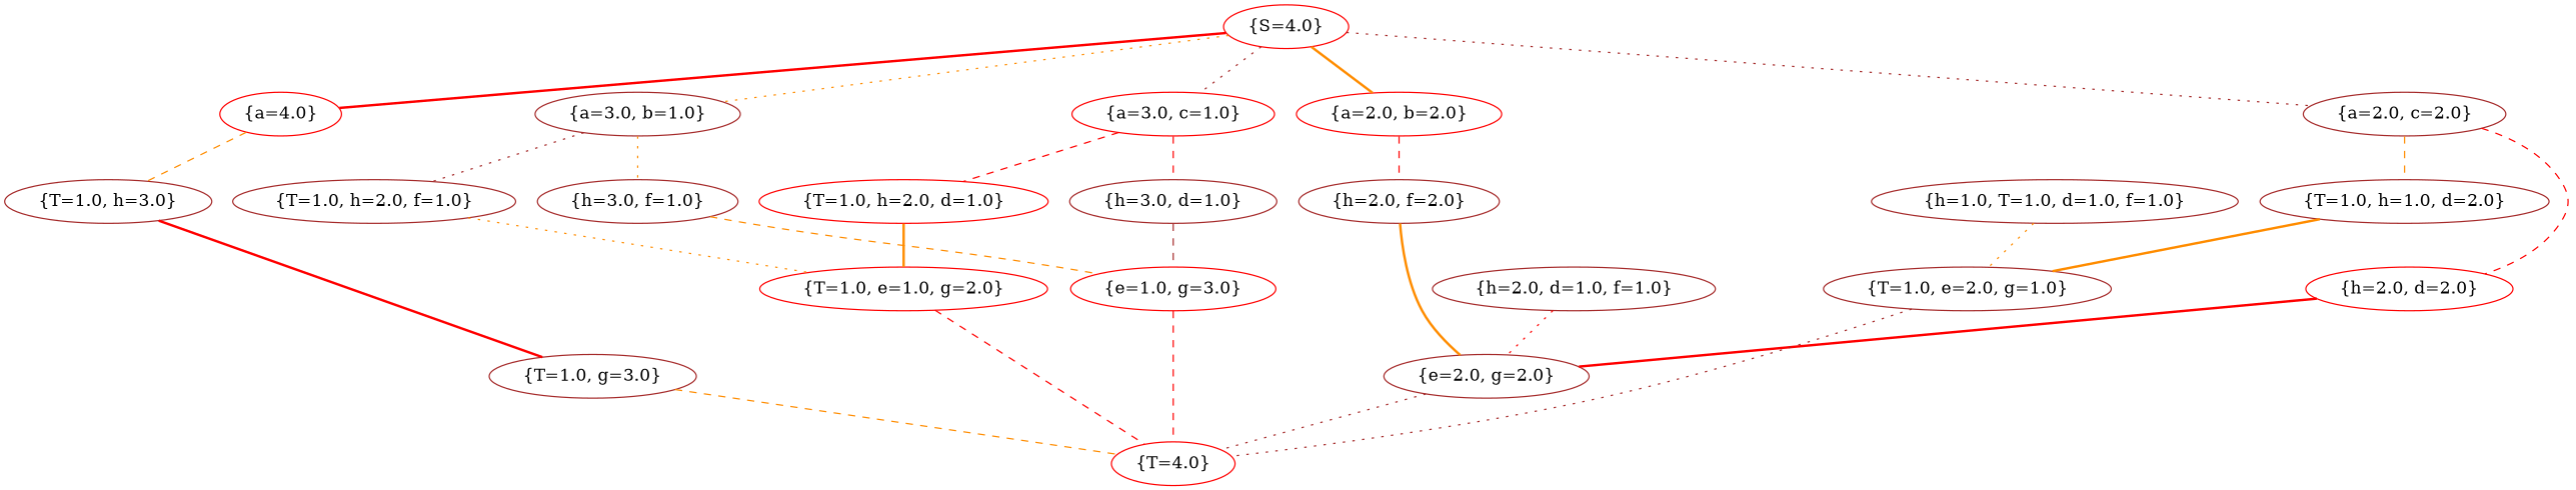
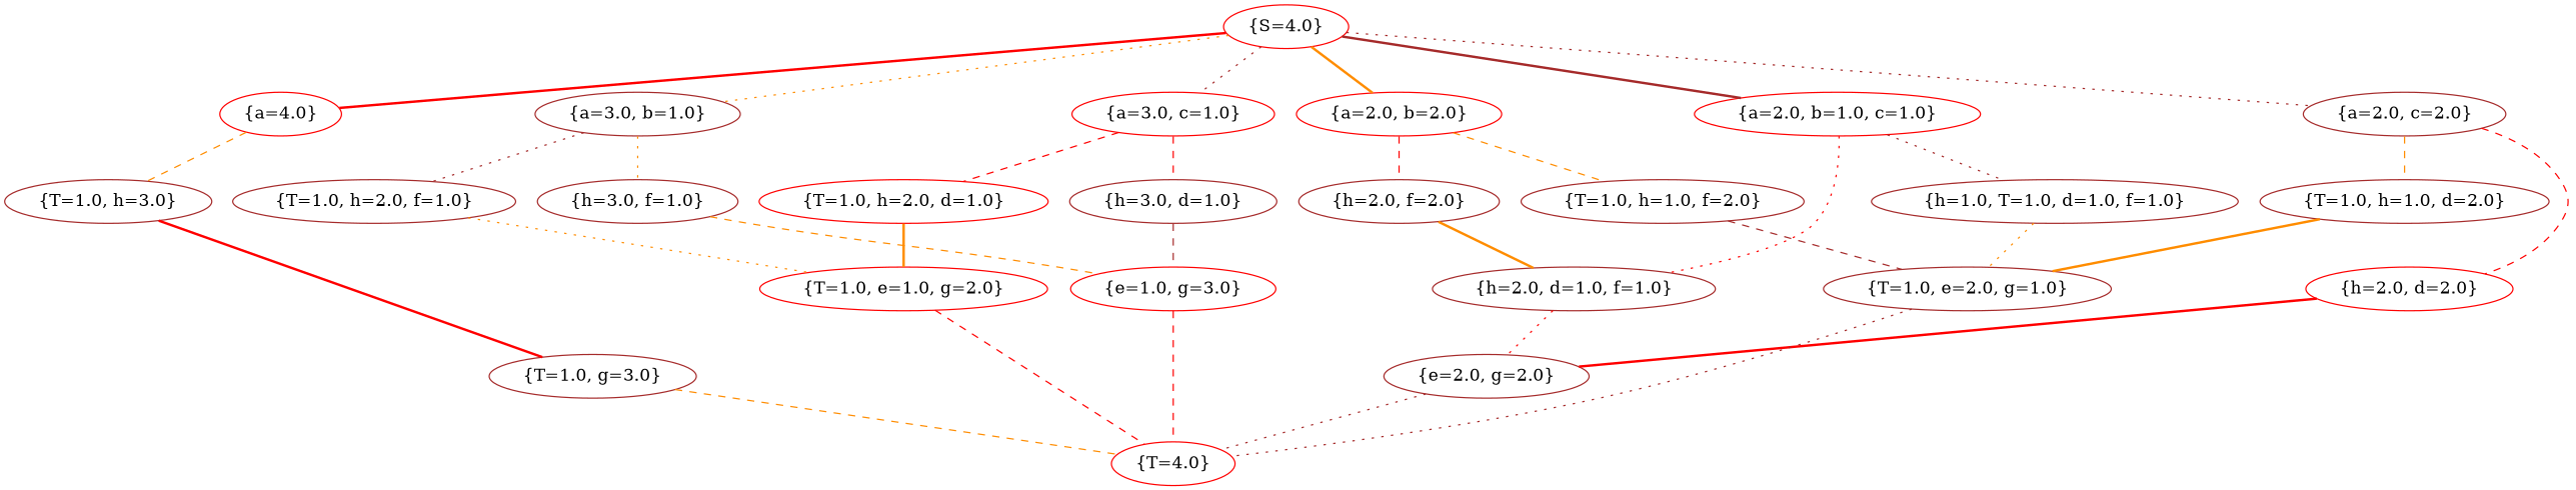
  graph {
    node [color=brown]
    edge [color=darkorange style=dashed]
    "{S=4.0}" [color=red state="{S=4.0}"]
    "{a=4.0}" [color=red state="{a=4.0}"]
    "{a=3.0, b=1.0}" [state="{a=3.0, b=1.0}"]
    "{a=2.0, b=2.0}" [color=red state="{a=2.0, b=2.0}"]
    "{a=3.0, c=1.0}" [color=red state="{a=3.0, c=1.0}"]
+   "{a=2.0, b=1.0, c=1.0}" [color=red state="{a=2.0, b=1.0, c=1.0}"]
    "{a=2.0, c=2.0}" [state="{a=2.0, c=2.0}"]
    "{T=1.0, h=3.0}" [state="{T=1.0, h=3.0}"]
    "{h=3.0, f=1.0}" [state="{h=3.0, f=1.0}"]
    "{T=1.0, h=2.0, f=1.0}" [state="{T=1.0, h=2.0, f=1.0}"]
    "{h=2.0, f=2.0}" [state="{h=2.0, f=2.0}"]
+   "{T=1.0, h=1.0, f=2.0}" [state="{T=1.0, h=1.0, f=2.0}"]
    "{h=3.0, d=1.0}" [state="{h=3.0, d=1.0}"]
    "{T=1.0, h=2.0, d=1.0}" [color=red state="{T=1.0, h=2.0, d=1.0}"]
    "{h=2.0, d=1.0, f=1.0}" [state="{h=2.0, d=1.0, f=1.0}"]
    "{h=1.0, T=1.0, d=1.0, f=1.0}" [state="{h=1.0, T=1.0, d=1.0, f=1.0}"]
    "{h=2.0, d=2.0}" [color=red state="{h=2.0, d=2.0}"]
    "{T=1.0, h=1.0, d=2.0}" [state="{T=1.0, h=1.0, d=2.0}"]
    "{T=1.0, g=3.0}" [state="{T=1.0, g=3.0}"]
    "{e=1.0, g=3.0}" [color=red state="{e=1.0, g=3.0}"]
    "{T=1.0, e=1.0, g=2.0}" [color=red state="{T=1.0, e=1.0, g=2.0}"]
    "{e=2.0, g=2.0}" [state="{e=2.0, g=2.0}"]
    "{T=1.0, e=2.0, g=1.0}" [state="{T=1.0, e=2.0, g=1.0}"]
    "{T=4.0}" [color=red state="{T=4.0}"]
    "{S=4.0}" -- "{a=4.0}" [color=red style=bold]
    "{S=4.0}" -- "{a=3.0, b=1.0}" [style=dotted]
    "{S=4.0}" -- "{a=2.0, b=2.0}" [style=bold]
    "{S=4.0}" -- "{a=3.0, c=1.0}" [color=brown style=dotted]
+   "{S=4.0}" -- "{a=2.0, b=1.0, c=1.0}" [color=brown style=bold]
    "{S=4.0}" -- "{a=2.0, c=2.0}" [color=brown style=dotted]
    "{a=4.0}" -- "{T=1.0, h=3.0}"
    "{a=3.0, b=1.0}" -- "{h=3.0, f=1.0}" [style=dotted]
    "{a=3.0, b=1.0}" -- "{T=1.0, h=2.0, f=1.0}" [color=brown style=dotted]
    "{a=2.0, b=2.0}" -- "{h=2.0, f=2.0}" [color=red]
+   "{a=2.0, b=2.0}" -- "{T=1.0, h=1.0, f=2.0}"
    "{a=3.0, c=1.0}" -- "{h=3.0, d=1.0}" [color=red]
    "{a=3.0, c=1.0}" -- "{T=1.0, h=2.0, d=1.0}" [color=red]
+   "{a=2.0, b=1.0, c=1.0}" -- "{h=2.0, d=1.0, f=1.0}" [color=red style=dotted]
+   "{a=2.0, b=1.0, c=1.0}" -- "{h=1.0, T=1.0, d=1.0, f=1.0}" [color=brown style=dotted]
    "{a=2.0, c=2.0}" -- "{h=2.0, d=2.0}" [color=red]
    "{a=2.0, c=2.0}" -- "{T=1.0, h=1.0, d=2.0}"
    "{T=1.0, h=3.0}" -- "{T=1.0, g=3.0}" [color=red style=bold]
    "{h=3.0, f=1.0}" -- "{e=1.0, g=3.0}"
    "{T=1.0, h=2.0, f=1.0}" -- "{T=1.0, e=1.0, g=2.0}" [style=dotted]
-   "{h=2.0, f=2.0}" -- "{e=2.0, g=2.0}" [style=bold]
+   "{h=2.0, f=2.0}" -- "{h=2.0, d=1.0, f=1.0}" [style=bold]
+   "{T=1.0, h=1.0, f=2.0}" -- "{T=1.0, e=2.0, g=1.0}" [color=brown]
    "{h=3.0, d=1.0}" -- "{e=1.0, g=3.0}" [color=brown]
    "{T=1.0, h=2.0, d=1.0}" -- "{T=1.0, e=1.0, g=2.0}" [style=bold]
    "{h=2.0, d=1.0, f=1.0}" -- "{e=2.0, g=2.0}" [color=red style=dotted]
    "{h=1.0, T=1.0, d=1.0, f=1.0}" -- "{T=1.0, e=2.0, g=1.0}" [style=dotted]
    "{h=2.0, d=2.0}" -- "{e=2.0, g=2.0}" [color=red style=bold]
    "{T=1.0, h=1.0, d=2.0}" -- "{T=1.0, e=2.0, g=1.0}" [style=bold]
    "{T=1.0, g=3.0}" -- "{T=4.0}"
    "{e=1.0, g=3.0}" -- "{T=4.0}" [color=red]
    "{T=1.0, e=1.0, g=2.0}" -- "{T=4.0}" [color=red]
    "{e=2.0, g=2.0}" -- "{T=4.0}" [color=brown style=dotted]
    "{T=1.0, e=2.0, g=1.0}" -- "{T=4.0}" [color=brown style=dotted]
  }
